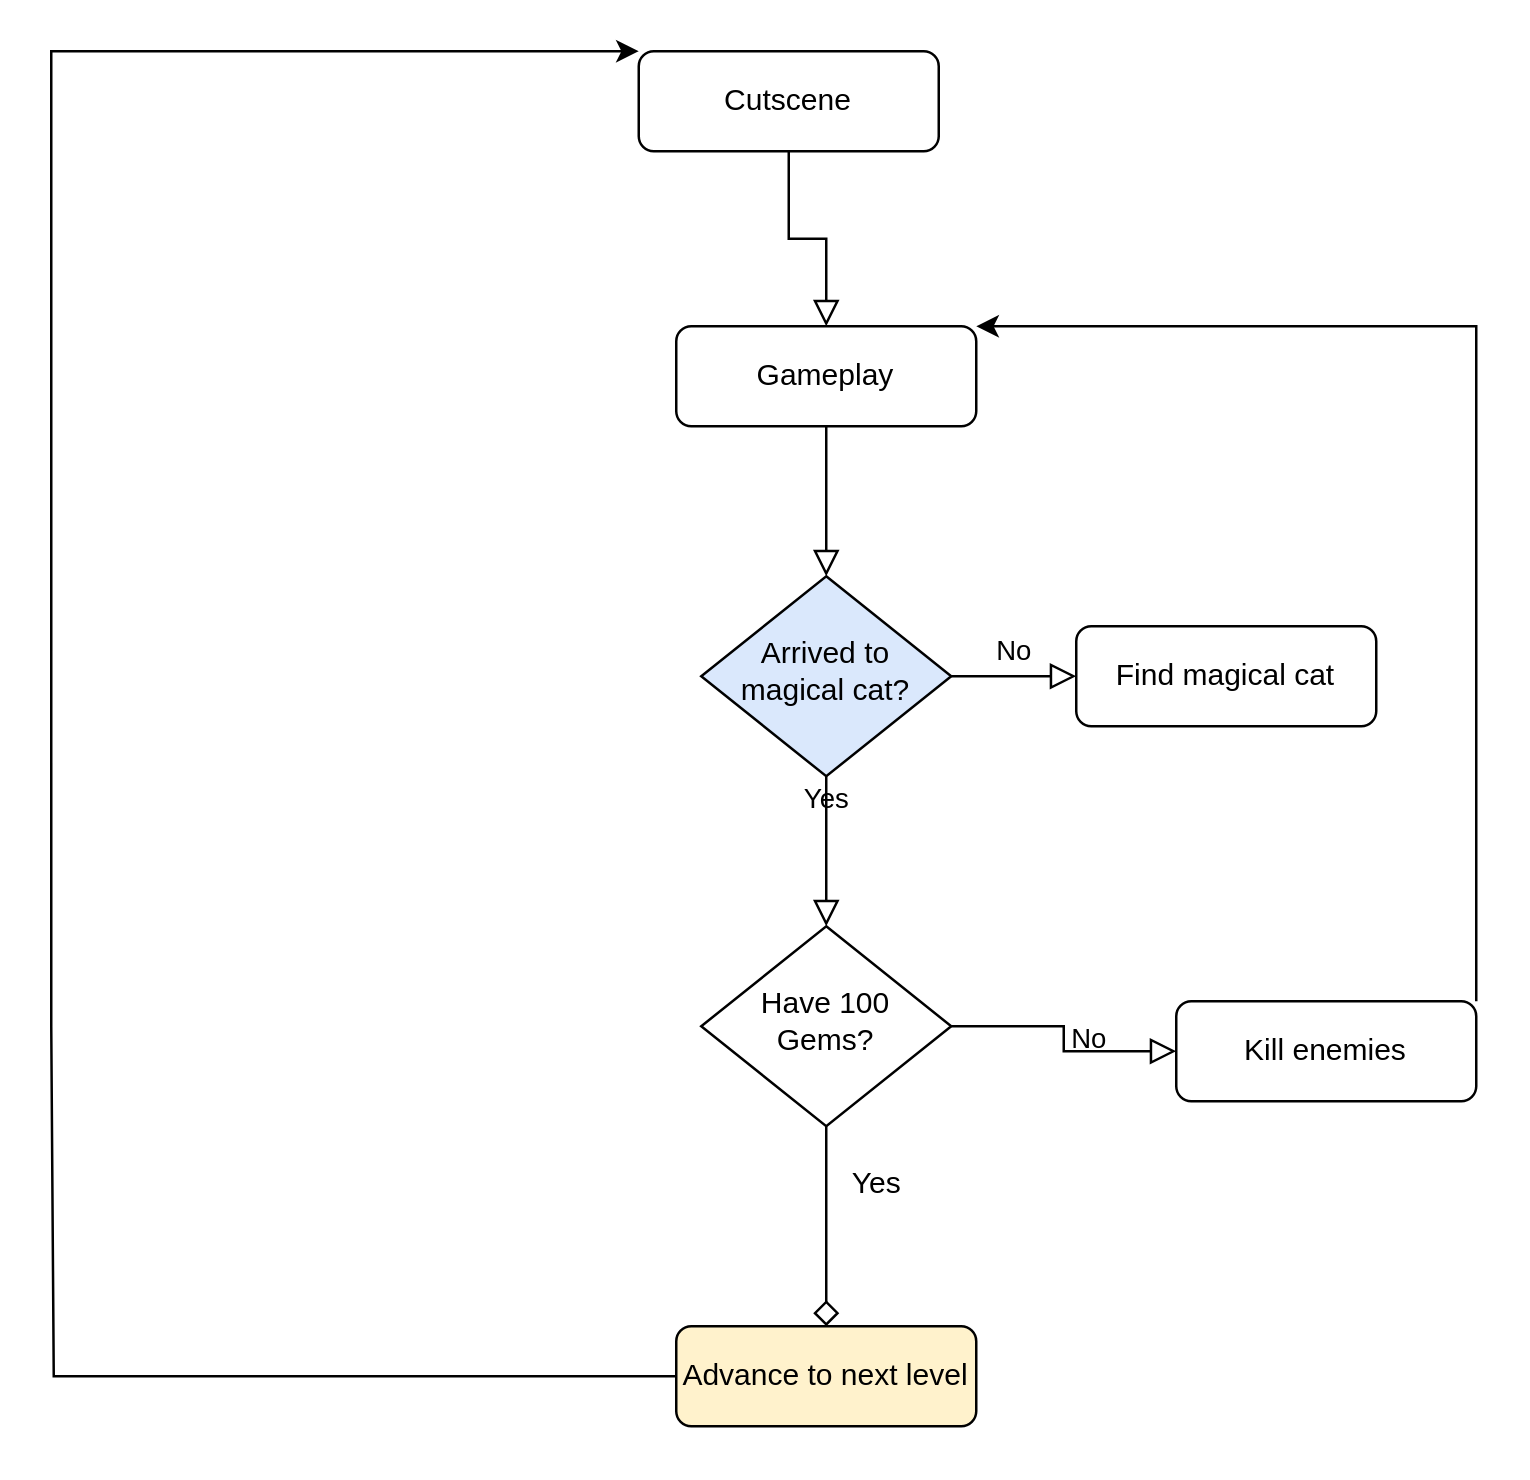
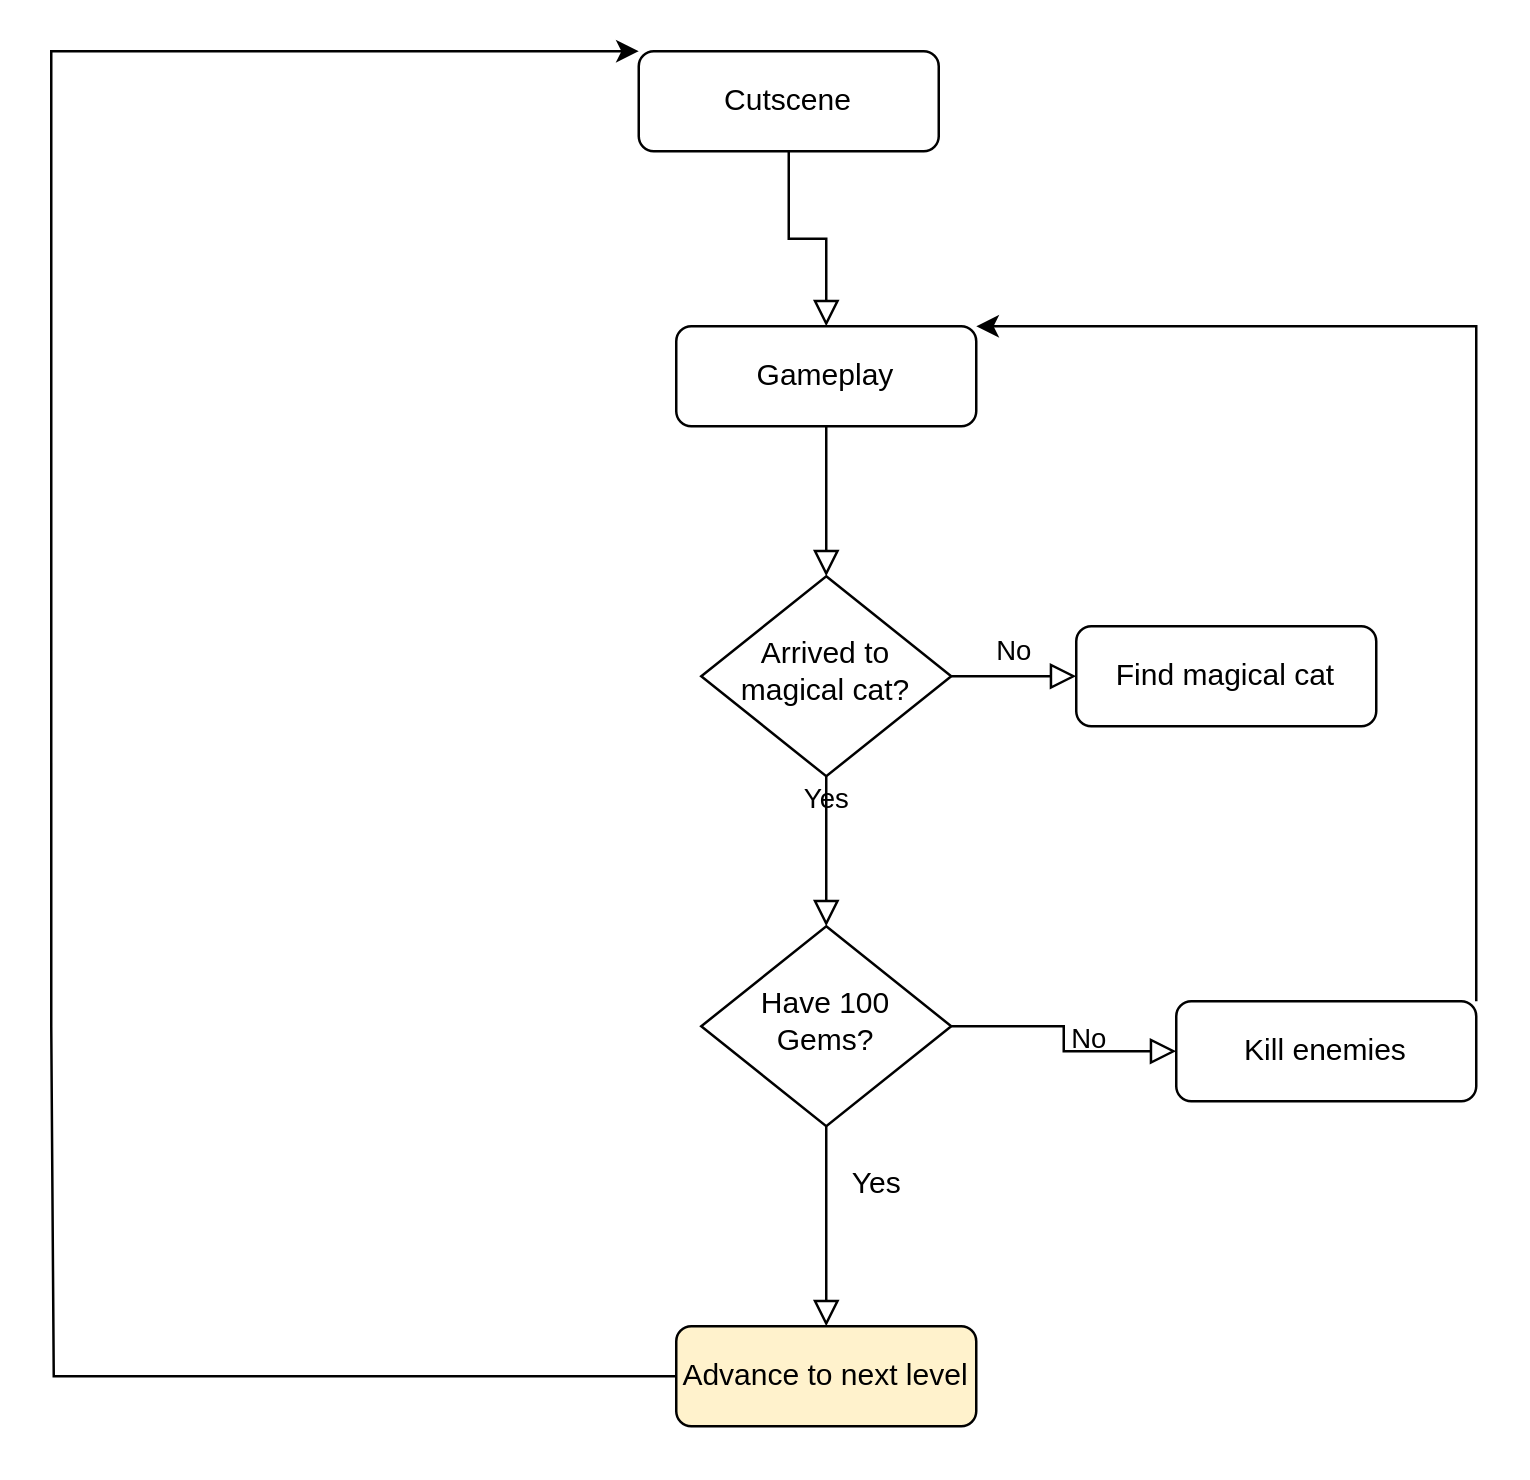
  <mxCell id="0" />
  <mxCell id="1" parent="0" />
  <mxCell id="2" value="" style="rounded=0;html=1;jettySize=auto;orthogonalLoop=1;fontSize=11;endArrow=block;endFill=0;endSize=8;strokeWidth=1;shadow=0;labelBackgroundColor=none;edgeStyle=orthogonalEdgeStyle;entryX=0.5;entryY=0;entryDx=0;entryDy=0;" parent="1" source="3" target="15" edge="1"><mxGeometry relative="1" as="geometry"><mxPoint x="330" y="110" as="targetPoint" /></mxGeometry></mxCell>
  <mxCell id="3" value="Cutscene" style="rounded=1;whiteSpace=wrap;html=1;fontSize=12;glass=0;strokeWidth=1;shadow=0;" parent="1" vertex="1"><mxGeometry x="255" y="20" width="120" height="40" as="geometry" /></mxCell>
  <mxCell id="4" value="" style="rounded=0;html=1;jettySize=auto;orthogonalLoop=1;fontSize=11;endArrow=block;endFill=0;endSize=8;strokeWidth=1;shadow=0;labelBackgroundColor=none;edgeStyle=orthogonalEdgeStyle;exitX=0.5;exitY=1;exitDx=0;exitDy=0;" parent="1" source="15" target="7" edge="1"><mxGeometry y="20" relative="1" as="geometry"><mxPoint as="offset" /><mxPoint x="330" y="190" as="sourcePoint" /></mxGeometry></mxCell>
  <mxCell id="5" value="Yes" style="rounded=0;html=1;jettySize=auto;orthogonalLoop=1;fontSize=11;endArrow=block;endFill=0;endSize=8;strokeWidth=1;shadow=0;labelBackgroundColor=none;edgeStyle=orthogonalEdgeStyle;" parent="1" source="7" edge="1"><mxGeometry x="0.008" y="20" relative="1" as="geometry"><mxPoint y="-1" as="offset" /><mxPoint x="330" y="370" as="targetPoint" /></mxGeometry></mxCell>
  <mxCell id="6" value="No" style="edgeStyle=orthogonalEdgeStyle;rounded=0;html=1;jettySize=auto;orthogonalLoop=1;fontSize=11;endArrow=block;endFill=0;endSize=8;strokeWidth=1;shadow=0;labelBackgroundColor=none;" parent="1" source="7" target="8" edge="1"><mxGeometry y="10" relative="1" as="geometry"><mxPoint as="offset" /></mxGeometry></mxCell>
- <mxCell id="7" value="Arrived to magical cat?" style="rhombus;whiteSpace=wrap;html=1;shadow=0;fontFamily=Helvetica;fontSize=12;align=center;strokeWidth=1;spacing=6;spacingTop=-4;fillColor=#dae8fc;" parent="1" vertex="1"><mxGeometry x="280" y="230" width="100" height="80" as="geometry" /></mxCell>
+ <mxCell id="7" value="Arrived to magical cat?" style="rhombus;whiteSpace=wrap;html=1;shadow=0;fontFamily=Helvetica;fontSize=12;align=center;strokeWidth=1;spacing=6;spacingTop=-4;" parent="1" vertex="1"><mxGeometry x="280" y="230" width="100" height="80" as="geometry" /></mxCell>
  <mxCell id="8" value="Find magical cat" style="rounded=1;whiteSpace=wrap;html=1;fontSize=12;glass=0;strokeWidth=1;shadow=0;" parent="1" vertex="1"><mxGeometry x="430" y="250" width="120" height="40" as="geometry" /></mxCell>
  <mxCell id="9" value="Have 100&lt;div&gt;Gems?&lt;/div&gt;" style="rhombus;whiteSpace=wrap;html=1;shadow=0;fontFamily=Helvetica;fontSize=12;align=center;strokeWidth=1;spacing=6;spacingTop=-4;" vertex="1" parent="1"><mxGeometry x="280" y="370" width="100" height="80" as="geometry" /></mxCell>
  <mxCell id="10" value="No" style="edgeStyle=orthogonalEdgeStyle;rounded=0;html=1;jettySize=auto;orthogonalLoop=1;fontSize=11;endArrow=block;endFill=0;endSize=8;strokeWidth=1;shadow=0;labelBackgroundColor=none;exitX=1;exitY=0.5;exitDx=0;exitDy=0;entryX=0;entryY=0.5;entryDx=0;entryDy=0;" edge="1" parent="1" source="9" target="11"><mxGeometry y="10" relative="1" as="geometry"><mxPoint as="offset" /><mxPoint x="390" y="408" as="sourcePoint" /><mxPoint x="460" y="420" as="targetPoint" /></mxGeometry></mxCell>
  <mxCell id="11" value="Kill enemies" style="rounded=1;whiteSpace=wrap;html=1;fontSize=12;glass=0;strokeWidth=1;shadow=0;" vertex="1" parent="1"><mxGeometry x="470" y="400" width="120" height="40" as="geometry" /></mxCell>
- <mxCell id="12" value="" style="rounded=0;html=1;jettySize=auto;orthogonalLoop=1;fontSize=11;endArrow=diamond;endFill=0;endSize=8;strokeWidth=1;shadow=0;labelBackgroundColor=none;edgeStyle=orthogonalEdgeStyle;exitX=0.5;exitY=1;exitDx=0;exitDy=0;entryX=0.5;entryY=0;entryDx=0;entryDy=0;" edge="1" parent="1" source="9" target="14"><mxGeometry y="20" relative="1" as="geometry"><mxPoint as="offset" /><mxPoint x="331" y="455" as="sourcePoint" /><mxPoint x="330" y="520" as="targetPoint" /></mxGeometry></mxCell>
+ <mxCell id="12" value="" style="rounded=0;html=1;jettySize=auto;orthogonalLoop=1;fontSize=11;endArrow=block;endFill=0;endSize=8;strokeWidth=1;shadow=0;labelBackgroundColor=none;edgeStyle=orthogonalEdgeStyle;exitX=0.5;exitY=1;exitDx=0;exitDy=0;entryX=0.5;entryY=0;entryDx=0;entryDy=0;" edge="1" parent="1" source="9" target="14"><mxGeometry y="20" relative="1" as="geometry"><mxPoint as="offset" /><mxPoint x="331" y="455" as="sourcePoint" /><mxPoint x="330" y="520" as="targetPoint" /></mxGeometry></mxCell>
  <mxCell id="13" value="Yes" style="text;html=1;align=center;verticalAlign=middle;resizable=0;points=[];autosize=1;strokeColor=none;fillColor=none;" vertex="1" parent="1"><mxGeometry x="330" y="458" width="40" height="30" as="geometry" /></mxCell>
  <mxCell id="14" value="Advance to next level" style="rounded=1;whiteSpace=wrap;html=1;fontSize=12;glass=0;strokeWidth=1;shadow=0;fillColor=#fff2cc;" vertex="1" parent="1"><mxGeometry x="270" y="530" width="120" height="40" as="geometry" /></mxCell>
  <mxCell id="15" value="Gameplay" style="rounded=1;whiteSpace=wrap;html=1;fontSize=12;glass=0;strokeWidth=1;shadow=0;" vertex="1" parent="1"><mxGeometry x="270" y="130" width="120" height="40" as="geometry" /></mxCell>
  <mxCell id="16" value="" style="endArrow=classic;html=1;rounded=0;exitX=1;exitY=0;exitDx=0;exitDy=0;entryX=1;entryY=0;entryDx=0;entryDy=0;" edge="1" parent="1" source="11" target="15"><mxGeometry width="50" height="50" relative="1" as="geometry"><mxPoint x="590" y="380" as="sourcePoint" /><mxPoint x="490" y="120" as="targetPoint" /><Array as="points"><mxPoint x="590" y="130" /></Array></mxGeometry></mxCell>
  <mxCell id="17" value="" style="endArrow=classic;html=1;rounded=0;exitX=0;exitY=0.5;exitDx=0;exitDy=0;entryX=0;entryY=0;entryDx=0;entryDy=0;" edge="1" parent="1" source="14" target="3"><mxGeometry width="50" height="50" relative="1" as="geometry"><mxPoint x="140" y="530" as="sourcePoint" /><mxPoint x="190" y="480" as="targetPoint" /><Array as="points"><mxPoint x="21" y="550" /><mxPoint x="20" y="410" /><mxPoint x="20" y="260" /><mxPoint x="20" y="20" /></Array></mxGeometry></mxCell>
